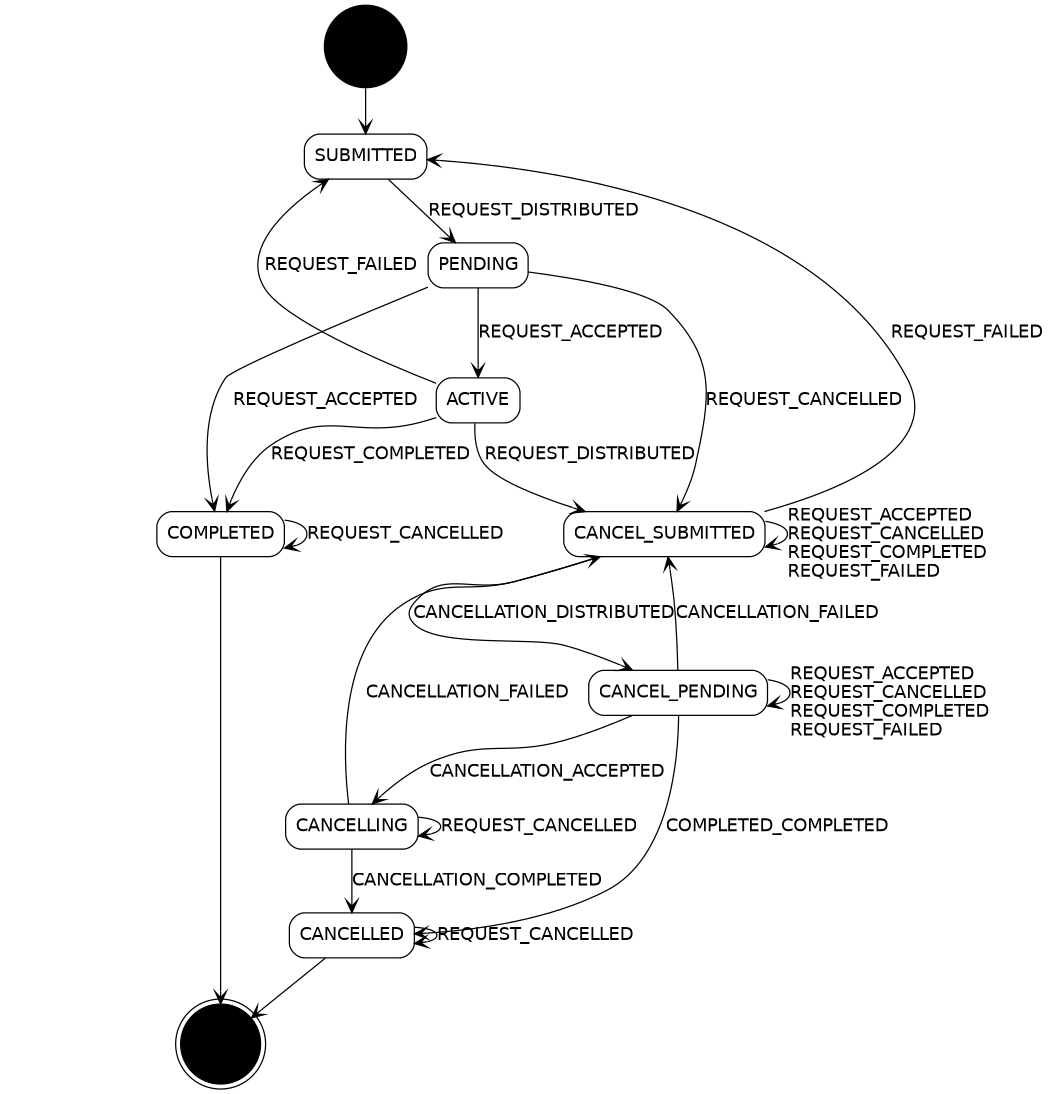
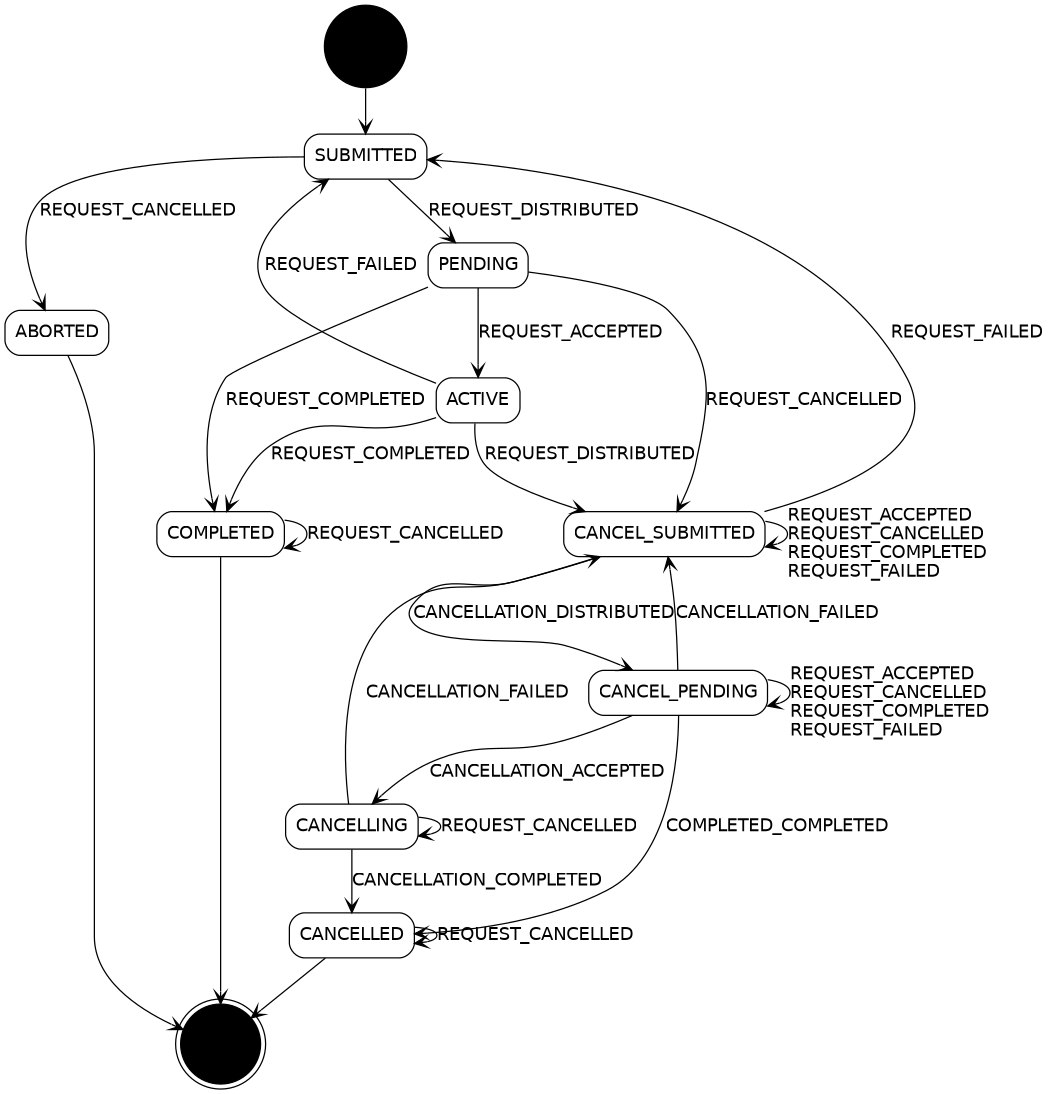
  digraph {
    node [shape=rectangle style=rounded fontname=helvetica]
    edge [arrowhead=open fontname=helvetica]
    start [fillcolor=black shape=circle style=filled fontname=""]
    n2 [label=SUBMITTED]
    n3 [label=PENDING]
+   n4 [label=ABORTED]
    end [fillcolor=black shape=doublecircle style=filled fontname=""]
    n6 [label=ACTIVE]
    n7 [label=COMPLETED]
    n8 [label=CANCEL_SUBMITTED]
    n9 [label=CANCEL_PENDING]
    n10 [label=CANCELLING]
    n11 [label=CANCELLED]
    start -> n2 [fontname=""]
    n2 -> n3 [label=REQUEST_DISTRIBUTED]
+   n2 -> n4 [label=REQUEST_CANCELLED]
    n3 -> n6 [label=REQUEST_ACCEPTED]
-   n3 -> n7 [label=REQUEST_ACCEPTED]
+   n3 -> n7 [label=REQUEST_COMPLETED]
    n3 -> n8 [label=REQUEST_CANCELLED]
+   n4 -> end [fontname=""]
    n6 -> n2 [label=REQUEST_FAILED]
    n6 -> n7 [label=REQUEST_COMPLETED]
    n6 -> n8 [label=REQUEST_DISTRIBUTED]
    n7 -> end [fontname=""]
    n7 -> n7 [label=REQUEST_CANCELLED]
    n8 -> n2 [label=REQUEST_FAILED]
    n8 -> n8 [label="\lREQUEST_ACCEPTED\lREQUEST_CANCELLED\lREQUEST_COMPLETED\lREQUEST_FAILED\l"]
    n8 -> n9 [label=CANCELLATION_DISTRIBUTED]
    n9 -> n8 [label=CANCELLATION_FAILED]
    n9 -> n9 [label="\lREQUEST_ACCEPTED\lREQUEST_CANCELLED\lREQUEST_COMPLETED\lREQUEST_FAILED\l"]
    n9 -> n10 [label=CANCELLATION_ACCEPTED]
    n9 -> n11 [label=COMPLETED_COMPLETED]
    n10 -> n8 [label=CANCELLATION_FAILED]
    n10 -> n10 [label=REQUEST_CANCELLED]
    n10 -> n11 [label=CANCELLATION_COMPLETED]
    n11 -> end [fontname=""]
    n11 -> n11 [label=REQUEST_CANCELLED]
  }
